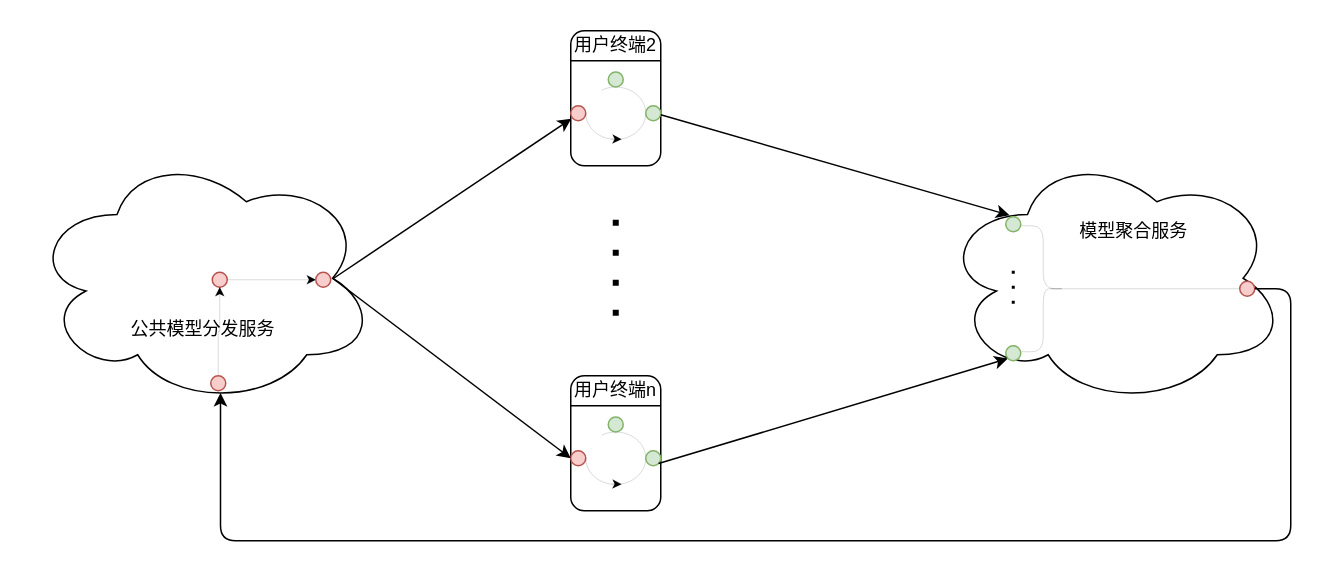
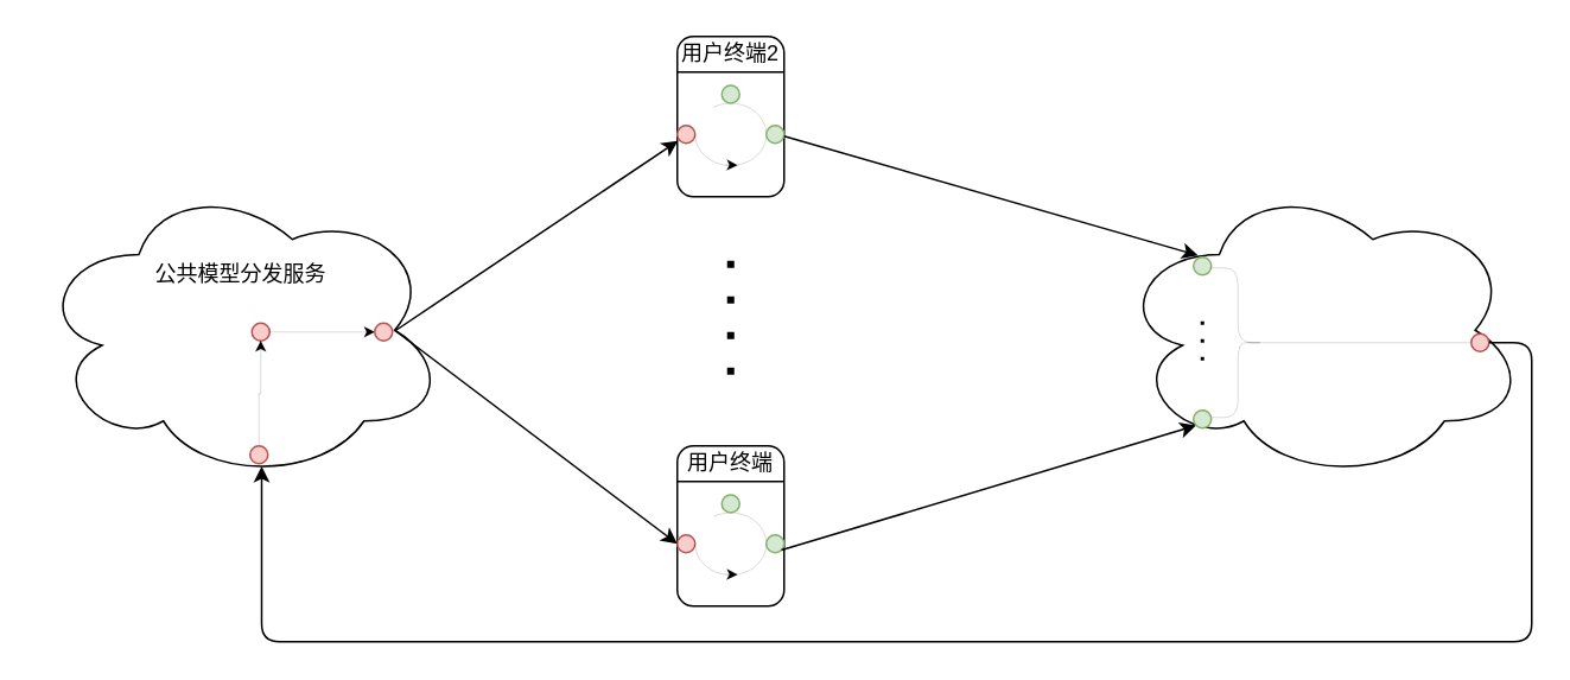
  <mxCell id="0" />
  <mxCell id="1" parent="0" />
  <mxCell id="2" value="" style="ellipse;shape=cloud;whiteSpace=wrap;html=1;" vertex="1" parent="1"><mxGeometry x="20" y="100" width="230" height="170" as="geometry" /></mxCell>
  <mxCell id="3" value="" style="ellipse;shape=cloud;whiteSpace=wrap;html=1;" vertex="1" parent="1"><mxGeometry x="627" y="100" width="230" height="170" as="geometry" /></mxCell>
  <mxCell id="4" value="" style="rounded=1;whiteSpace=wrap;html=1;" vertex="1" parent="1"><mxGeometry x="380" y="20" width="60" height="90" as="geometry" /></mxCell>
  <mxCell id="5" value="用户终端2" style="text;html=1;strokeColor=none;fillColor=none;align=center;verticalAlign=middle;whiteSpace=wrap;rounded=0;" vertex="1" parent="1"><mxGeometry x="380" y="20" width="60" height="20" as="geometry" /></mxCell>
  <mxCell id="6" value="" style="endArrow=none;html=1;exitX=0;exitY=1;exitDx=0;exitDy=0;entryX=1;entryY=1;entryDx=0;entryDy=0;" edge="1" parent="1" source="5" target="5"><mxGeometry width="50" height="50" relative="1" as="geometry"><mxPoint x="420" y="60" as="sourcePoint" /><mxPoint x="470" as="targetPoint" y="10" /></mxGeometry></mxCell>
  <mxCell id="7" value="" style="ellipse;whiteSpace=wrap;html=1;aspect=fixed;fillColor=#f8cecc;strokeColor=#b85450;" vertex="1" parent="1"><mxGeometry x="380" y="70" width="10" height="10" as="geometry" /></mxCell>
  <mxCell id="8" value="" style="verticalLabelPosition=bottom;verticalAlign=top;html=1;shape=mxgraph.basic.arc;startAngle=0.921;endAngle=0.747;dashed=1;strokeWidth=0;" vertex="1" parent="1"><mxGeometry x="390" y="57.5" width="40" height="35" as="geometry" /></mxCell>
  <mxCell id="9" value="" style="ellipse;whiteSpace=wrap;html=1;aspect=fixed;fillColor=#d5e8d4;strokeColor=#82b366;" vertex="1" parent="1"><mxGeometry x="430" y="70" width="10" height="10" as="geometry" /></mxCell>
  <mxCell id="10" value="" style="ellipse;whiteSpace=wrap;html=1;aspect=fixed;fillColor=#d5e8d4;strokeColor=#82b366;" vertex="1" parent="1"><mxGeometry x="405" y="47.5" width="10" height="10" as="geometry" /></mxCell>
  <mxCell id="11" value="" style="endArrow=classic;html=1;dashed=1;exitX=0.428;exitY=0.989;exitDx=0;exitDy=0;exitPerimeter=0;entryX=0.595;entryY=0.995;entryDx=0;entryDy=0;entryPerimeter=0;strokeWidth=0;" edge="1" parent="1" source="8" target="8"><mxGeometry width="50" height="50" relative="1" as="geometry"><mxPoint x="415" y="100" as="sourcePoint" /><mxPoint x="425" y="90" as="targetPoint" /></mxGeometry></mxCell>
  <mxCell id="12" value="" style="rounded=1;whiteSpace=wrap;html=1;" vertex="1" parent="1"><mxGeometry x="380" y="250" width="60" height="90" as="geometry" /></mxCell>
- <mxCell id="13" value="用户终端n" style="text;html=1;strokeColor=none;fillColor=none;align=center;verticalAlign=middle;whiteSpace=wrap;rounded=0;" vertex="1" parent="1"><mxGeometry x="380" y="250" width="60" height="20" as="geometry" /></mxCell>
+ <mxCell id="13" value="用户终端" style="text;html=1;strokeColor=none;fillColor=none;align=center;verticalAlign=middle;whiteSpace=wrap;rounded=0;" vertex="1" parent="1"><mxGeometry x="380" y="250" width="60" height="20" as="geometry" /></mxCell>
  <mxCell id="14" value="" style="endArrow=none;html=1;exitX=0;exitY=1;exitDx=0;exitDy=0;entryX=1;entryY=1;entryDx=0;entryDy=0;" edge="1" parent="1" source="13" target="13"><mxGeometry width="50" height="50" relative="1" as="geometry"><mxPoint x="420" y="290" as="sourcePoint" /><mxPoint x="470" y="240" as="targetPoint" /></mxGeometry></mxCell>
  <mxCell id="15" value="" style="ellipse;whiteSpace=wrap;html=1;aspect=fixed;fillColor=#f8cecc;strokeColor=#b85450;" vertex="1" parent="1"><mxGeometry x="380" y="300" width="10" height="10" as="geometry" /></mxCell>
  <mxCell id="16" value="" style="verticalLabelPosition=bottom;verticalAlign=top;html=1;shape=mxgraph.basic.arc;startAngle=0.921;endAngle=0.747;dashed=1;strokeWidth=0;" vertex="1" parent="1"><mxGeometry x="390" y="287.5" width="40" height="35" as="geometry" /></mxCell>
  <mxCell id="17" value="" style="ellipse;whiteSpace=wrap;html=1;aspect=fixed;fillColor=#d5e8d4;strokeColor=#82b366;" vertex="1" parent="1"><mxGeometry x="430" y="300" width="10" height="10" as="geometry" /></mxCell>
  <mxCell id="18" value="" style="endArrow=classic;html=1;dashed=1;exitX=0.428;exitY=0.989;exitDx=0;exitDy=0;exitPerimeter=0;entryX=0.595;entryY=0.995;entryDx=0;entryDy=0;entryPerimeter=0;strokeWidth=0;" edge="1" parent="1" source="16" target="16"><mxGeometry width="50" height="50" relative="1" as="geometry"><mxPoint x="415" y="330" as="sourcePoint" /><mxPoint x="425" y="320" as="targetPoint" /></mxGeometry></mxCell>
  <mxCell id="19" value="" style="ellipse;whiteSpace=wrap;html=1;aspect=fixed;fillColor=#d5e8d4;strokeColor=#82b366;" vertex="1" parent="1"><mxGeometry x="405" y="277.5" width="10" height="10" as="geometry" /></mxCell>
  <mxCell id="20" value="" style="endArrow=none;dashed=1;html=1;dashPattern=1 4;strokeWidth=4;" edge="1" parent="1"><mxGeometry width="50" height="50" relative="1" as="geometry"><mxPoint x="410" y="210" as="sourcePoint" /><mxPoint x="410" y="130" as="targetPoint" /></mxGeometry></mxCell>
  <mxCell id="21" value="" style="endArrow=classic;html=1;strokeWidth=1;entryX=0.006;entryY=0.652;entryDx=0;entryDy=0;entryPerimeter=0;" edge="1" parent="1" target="4"><mxGeometry width="50" height="50" relative="1" as="geometry"><mxPoint x="222" y="185" as="sourcePoint" /><mxPoint x="340" y="180" as="targetPoint" /></mxGeometry></mxCell>
  <mxCell id="22" value="" style="endArrow=classic;html=1;strokeWidth=1;exitX=0.875;exitY=0.5;exitDx=0;exitDy=0;exitPerimeter=0;entryX=0;entryY=0.5;entryDx=0;entryDy=0;" edge="1" parent="1" source="2" target="15"><mxGeometry width="50" height="50" relative="1" as="geometry"><mxPoint x="290" y="230" as="sourcePoint" /><mxPoint x="340" y="180" as="targetPoint" /></mxGeometry></mxCell>
  <mxCell id="23" value="" style="endArrow=classic;html=1;strokeWidth=1;entryX=0.198;entryY=0.253;entryDx=0;entryDy=0;entryPerimeter=0;" edge="1" parent="1" target="3"><mxGeometry width="50" height="50" relative="1" as="geometry"><mxPoint x="440" y="76" as="sourcePoint" /><mxPoint x="460" y="180" as="targetPoint" /></mxGeometry></mxCell>
  <mxCell id="24" value="" style="endArrow=classic;html=1;strokeWidth=1;exitX=1;exitY=1;exitDx=0;exitDy=0;entryX=0;entryY=1;entryDx=0;entryDy=0;" edge="1" parent="1" source="17" target="25"><mxGeometry width="50" height="50" relative="1" as="geometry"><mxPoint x="410" y="230" as="sourcePoint" /><mxPoint x="460" y="180" as="targetPoint" /></mxGeometry></mxCell>
  <mxCell id="25" value="" style="ellipse;whiteSpace=wrap;html=1;aspect=fixed;fillColor=#d5e8d4;strokeColor=#82b366;" vertex="1" parent="1"><mxGeometry x="670" y="230" width="10" height="10" as="geometry" /></mxCell>
  <mxCell id="26" value="" style="ellipse;whiteSpace=wrap;html=1;aspect=fixed;fillColor=#d5e8d4;strokeColor=#82b366;" vertex="1" parent="1"><mxGeometry x="670" y="144" width="10" height="10" as="geometry" /></mxCell>
- <mxCell id="27" value="公共模型分发服务" style="text;html=1;strokeColor=none;fillColor=none;align=center;verticalAlign=middle;whiteSpace=wrap;rounded=0;dashed=1;" vertex="1" parent="1"><mxGeometry x="80" y="209" width="110" height="20" as="geometry" /></mxCell>
- <mxCell id="28" value="模型聚合服务" style="text;html=1;align=center;verticalAlign=middle;resizable=0;points=[];autosize=1;strokeColor=none;" vertex="1" parent="1"><mxGeometry x="710" y="144" width="90" height="20" as="geometry" /></mxCell>
+ <mxCell id="27" value="公共模型分发服务" style="text;html=1;strokeColor=none;fillColor=none;align=center;verticalAlign=middle;whiteSpace=wrap;rounded=0;dashed=1;" vertex="1" parent="1"><mxGeometry x="80" y="144" width="110" height="20" as="geometry" /></mxCell>
  <mxCell id="29" value="" style="edgeStyle=orthogonalEdgeStyle;rounded=0;orthogonalLoop=1;jettySize=auto;html=1;strokeWidth=0;" edge="1" parent="1" source="30" target="38"><mxGeometry relative="1" as="geometry" /></mxCell>
  <mxCell id="30" value="" style="ellipse;whiteSpace=wrap;html=1;aspect=fixed;fillColor=#f8cecc;strokeColor=#b85450;" vertex="1" parent="1"><mxGeometry x="141" y="181" width="10" height="10" as="geometry" /></mxCell>
  <mxCell id="31" value="" style="endArrow=none;dashed=1;html=1;dashPattern=1 4;strokeWidth=2;" edge="1" parent="1"><mxGeometry width="50" height="50" relative="1" as="geometry"><mxPoint x="675" y="202" as="sourcePoint" /><mxPoint x="675" y="172" as="targetPoint" /></mxGeometry></mxCell>
  <mxCell id="32" value="" style="shape=curlyBracket;whiteSpace=wrap;html=1;rounded=1;flipH=1;size=0.5;strokeWidth=0;" vertex="1" parent="1"><mxGeometry x="680" y="150" width="30" height="84" as="geometry" /></mxCell>
  <mxCell id="33" value="" style="line;strokeWidth=0;html=1;" vertex="1" parent="1"><mxGeometry x="700" y="187" width="140" height="10" as="geometry" /></mxCell>
  <mxCell id="34" value="" style="ellipse;whiteSpace=wrap;html=1;aspect=fixed;fillColor=#f8cecc;strokeColor=#b85450;" vertex="1" parent="1"><mxGeometry x="826" y="187" width="10" height="10" as="geometry" /></mxCell>
  <mxCell id="35" value="" style="edgeStyle=segmentEdgeStyle;endArrow=classic;html=1;strokeWidth=1;exitX=1;exitY=0.5;exitDx=0;exitDy=0;entryX=0.55;entryY=0.95;entryDx=0;entryDy=0;entryPerimeter=0;" edge="1" parent="1" source="34" target="2"><mxGeometry width="50" height="50" relative="1" as="geometry"><mxPoint x="650" y="200" as="sourcePoint" /><mxPoint x="150" y="410" as="targetPoint" /><Array as="points"><mxPoint x="860" y="192" /><mxPoint x="860" y="360" /><mxPoint x="147" y="360" /></Array></mxGeometry></mxCell>
  <mxCell id="36" value="" style="edgeStyle=orthogonalEdgeStyle;rounded=0;orthogonalLoop=1;jettySize=auto;html=1;strokeWidth=0;" edge="1" parent="1" source="37" target="30"><mxGeometry relative="1" as="geometry" /></mxCell>
  <mxCell id="37" value="" style="ellipse;whiteSpace=wrap;html=1;aspect=fixed;fillColor=#f8cecc;strokeColor=#b85450;" vertex="1" parent="1"><mxGeometry x="140" y="250" width="10" height="10" as="geometry" /></mxCell>
  <mxCell id="38" value="" style="ellipse;whiteSpace=wrap;html=1;aspect=fixed;fillColor=#f8cecc;strokeColor=#b85450;" vertex="1" parent="1"><mxGeometry x="210" y="181" width="10" height="10" as="geometry" /></mxCell>
